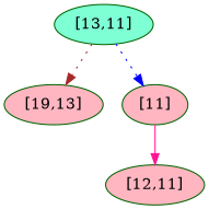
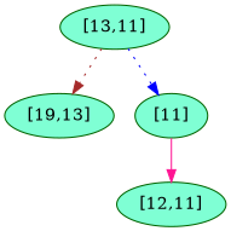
  digraph {
    rankdir=TD
    node [color=darkgreen fillcolor=aquamarine style=filled]
    edge [style=dotted]
-   n1 [fillcolor=lightpink label="[12,11]"]
+   n1 [label="[12,11]"]
    n2 [label="[13,11]"]
-   n3 [fillcolor=lightpink label="[19,13]"]
-   n4 [fillcolor=lightpink label="[11]"]
+   n3 [label="[19,13]"]
+   n4 [label="[11]"]
    n2 -> n3 [color=brown]
    n2 -> n4 [color=blue]
    n4 -> n1 [color=deeppink style=solid]
  }
